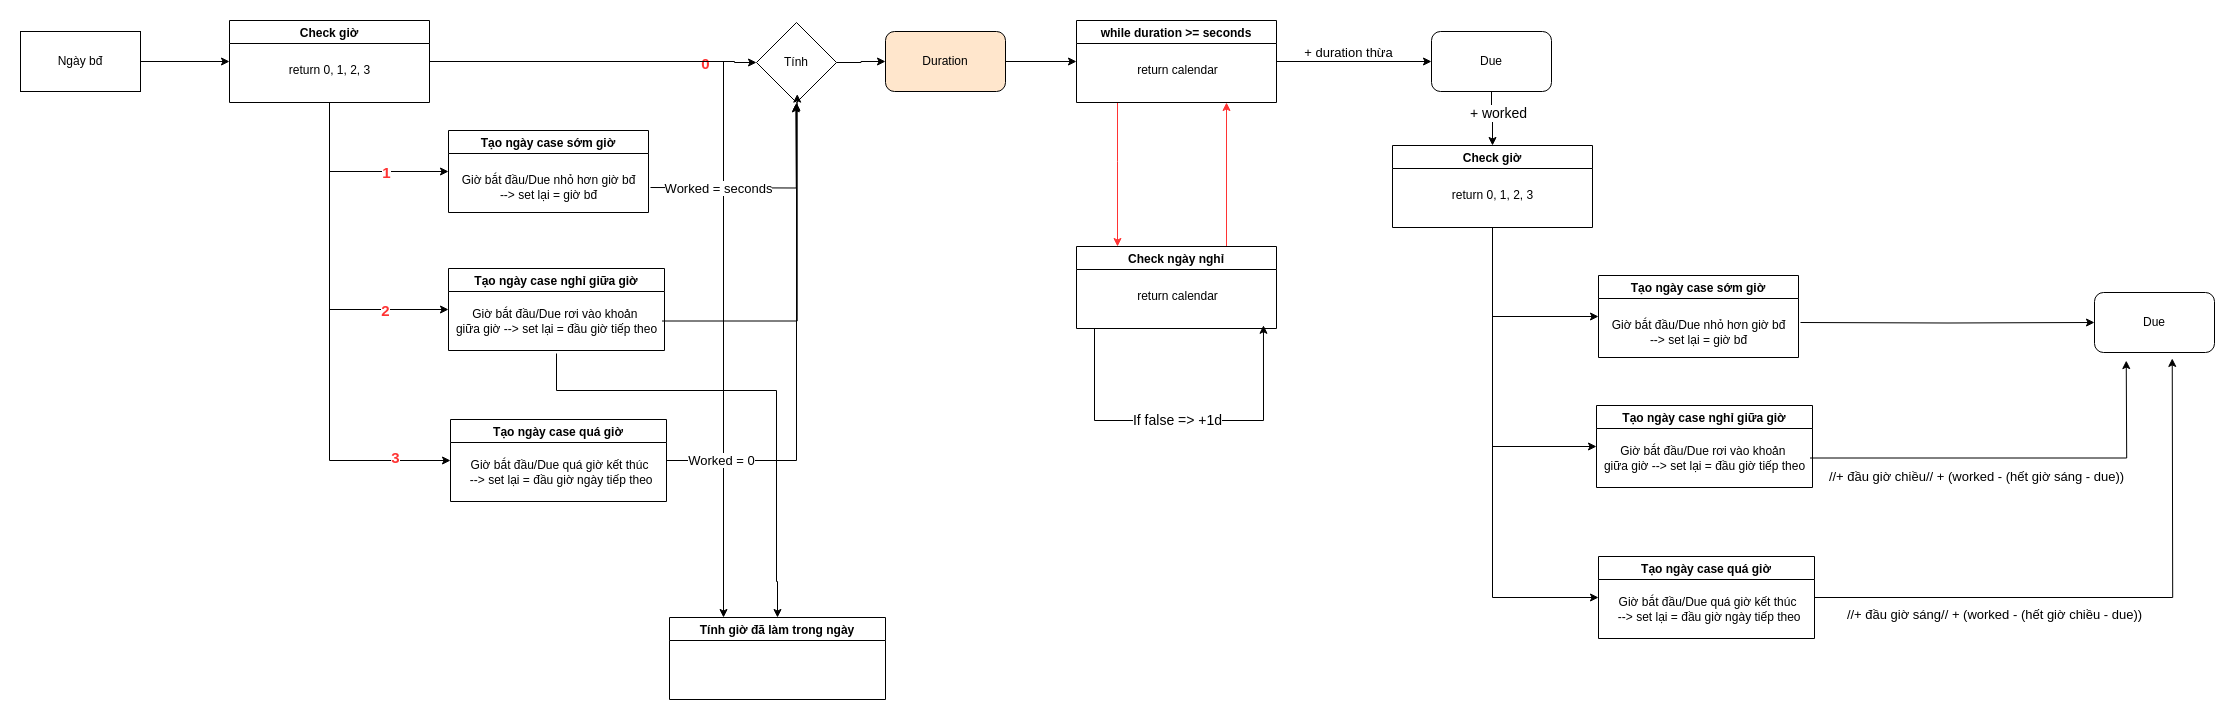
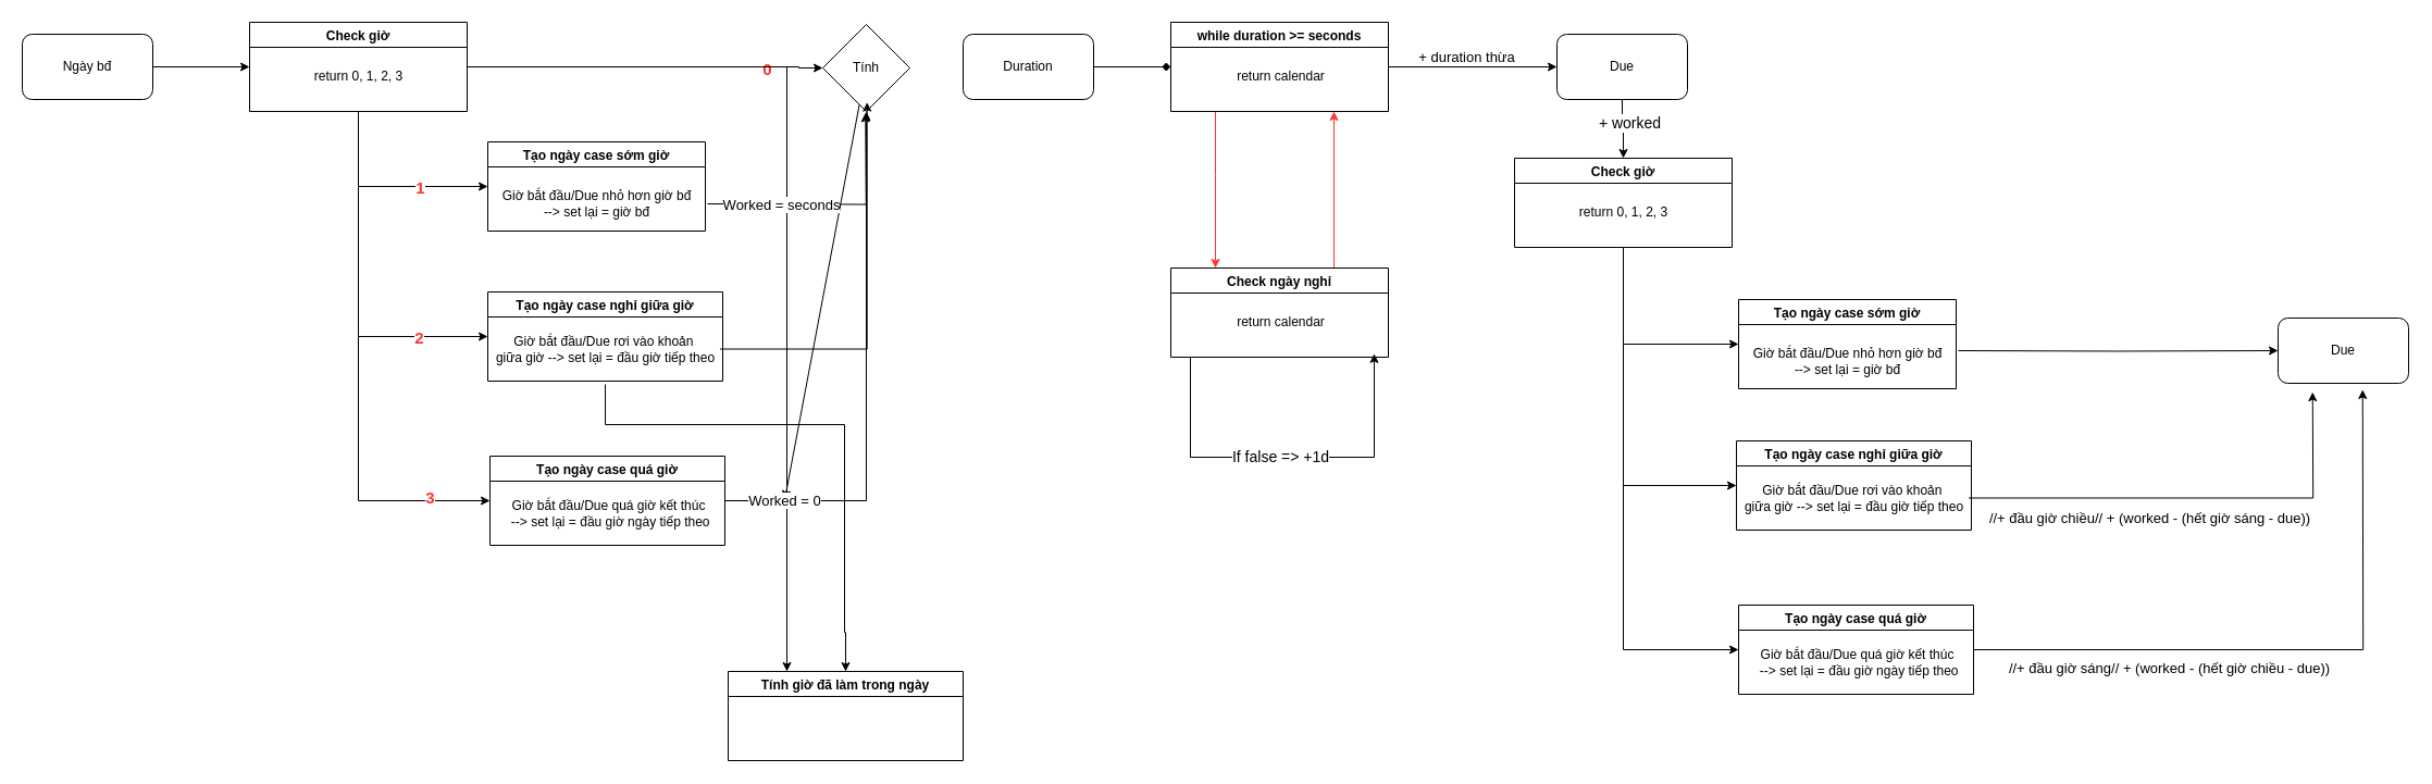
  <mxCell id="0" />
  <mxCell id="1" parent="0" />
  <mxCell id="2" value="Tạo ngày case sớm giờ" style="swimlane;" parent="1" vertex="1"><mxGeometry x="448" y="130" width="200" height="82" as="geometry" /></mxCell>
  <mxCell id="3" value="Giờ bắt đầu/Due nhỏ hơn giờ bđ &lt;br&gt;--&amp;gt; set lại = giờ bđ" style="text;html=1;align=center;verticalAlign=middle;resizable=0;points=[];autosize=1;strokeColor=none;" parent="2" vertex="1"><mxGeometry x="8" y="41" width="184" height="31" as="geometry" /></mxCell>
  <mxCell id="4" value="Tạo ngày case nghỉ giữa giờ" style="swimlane;" parent="1" vertex="1"><mxGeometry x="448" y="268" width="216" height="82" as="geometry" /></mxCell>
  <mxCell id="5" value="Giờ bắt đầu/Due rơi vào khoản&amp;nbsp;&lt;br&gt;giữa giờ --&amp;gt; set lại = đầu giờ tiếp theo" style="text;html=1;align=center;verticalAlign=middle;resizable=0;points=[];autosize=1;strokeColor=none;" parent="4" vertex="1"><mxGeometry x="2.5" y="37" width="211" height="31" as="geometry" /></mxCell>
  <mxCell id="6" style="edgeStyle=orthogonalEdgeStyle;rounded=0;orthogonalLoop=1;jettySize=auto;html=1;entryX=0.5;entryY=1;entryDx=0;entryDy=0;" parent="1" source="7" target="35" edge="1"><mxGeometry relative="1" as="geometry"><Array as="points"><mxPoint x="796" y="460" /></Array></mxGeometry></mxCell>
  <mxCell id="7" value="Tạo ngày case quá giờ" style="swimlane;" parent="1" vertex="1"><mxGeometry x="450" y="419" width="216" height="82" as="geometry" /></mxCell>
  <mxCell id="8" value="Giờ bắt đầu/Due quá giờ kết thúc&lt;br&gt;&amp;nbsp;--&amp;gt; set lại = đầu giờ ngày tiếp theo" style="text;html=1;align=center;verticalAlign=middle;resizable=0;points=[];autosize=1;strokeColor=none;" parent="7" vertex="1"><mxGeometry x="10.5" y="37" width="196" height="31" as="geometry" /></mxCell>
  <mxCell id="9" style="edgeStyle=orthogonalEdgeStyle;rounded=0;orthogonalLoop=1;jettySize=auto;html=1;strokeColor=#FF3333;" parent="1" source="12" target="30" edge="1"><mxGeometry relative="1" as="geometry"><Array as="points"><mxPoint x="1117" y="161" /><mxPoint x="1117" y="161" /></Array></mxGeometry></mxCell>
  <mxCell id="10" style="edgeStyle=orthogonalEdgeStyle;rounded=0;orthogonalLoop=1;jettySize=auto;html=1;entryX=0;entryY=0.5;entryDx=0;entryDy=0;strokeColor=#000000;" parent="1" source="12" target="43" edge="1"><mxGeometry relative="1" as="geometry" /></mxCell>
  <mxCell id="11" value="&lt;font style=&quot;font-size: 13px&quot;&gt;+ duration thừa&lt;/font&gt;" style="edgeLabel;html=1;align=center;verticalAlign=middle;resizable=0;points=[];" parent="10" vertex="1" connectable="0"><mxGeometry x="-0.192" y="1" relative="1" as="geometry"><mxPoint x="8" y="-9" as="offset" /></mxGeometry></mxCell>
  <mxCell id="12" value="while duration &gt;= seconds" style="swimlane;" parent="1" vertex="1"><mxGeometry x="1076" y="20" width="200" height="82" as="geometry" /></mxCell>
  <mxCell id="13" value="return calendar" style="text;html=1;align=center;verticalAlign=middle;resizable=0;points=[];autosize=1;strokeColor=none;" parent="12" vertex="1"><mxGeometry x="55" y="41" width="91" height="18" as="geometry" /></mxCell>
  <mxCell id="14" style="edgeStyle=orthogonalEdgeStyle;rounded=0;orthogonalLoop=1;jettySize=auto;html=1;entryX=0;entryY=0.5;entryDx=0;entryDy=0;" parent="1" source="15" target="25" edge="1"><mxGeometry relative="1" as="geometry" /></mxCell>
- <mxCell id="15" value="Ngày bđ" style="whiteSpace=wrap;html=1;rounded=0;" parent="1" vertex="1"><mxGeometry x="20" y="31" width="120" height="60" as="geometry" /></mxCell>
+ <mxCell id="15" value="Ngày bđ" style="rounded=1;whiteSpace=wrap;html=1;" parent="1" vertex="1"><mxGeometry x="20" y="31" width="120" height="60" as="geometry" /></mxCell>
  <mxCell id="16" style="edgeStyle=orthogonalEdgeStyle;rounded=0;orthogonalLoop=1;jettySize=auto;html=1;entryX=0;entryY=0.5;entryDx=0;entryDy=0;" parent="1" source="25" target="2" edge="1"><mxGeometry relative="1" as="geometry"><Array as="points"><mxPoint x="329" y="171" /></Array></mxGeometry></mxCell>
  <mxCell id="17" value="&lt;font color=&quot;#ff3333&quot; size=&quot;1&quot;&gt;&lt;b style=&quot;font-size: 15px&quot;&gt;1&lt;/b&gt;&lt;/font&gt;" style="edgeLabel;html=1;align=center;verticalAlign=middle;resizable=0;points=[];" parent="16" vertex="1" connectable="0"><mxGeometry x="-0.024" relative="1" as="geometry"><mxPoint x="33" as="offset" /></mxGeometry></mxCell>
  <mxCell id="18" style="edgeStyle=orthogonalEdgeStyle;rounded=0;orthogonalLoop=1;jettySize=auto;html=1;entryX=0;entryY=0.5;entryDx=0;entryDy=0;" parent="1" source="25" target="4" edge="1"><mxGeometry relative="1" as="geometry"><Array as="points"><mxPoint x="329" y="309" /></Array></mxGeometry></mxCell>
  <mxCell id="19" value="&lt;font color=&quot;#ff3333&quot; size=&quot;1&quot;&gt;&lt;b style=&quot;font-size: 15px&quot;&gt;2&lt;/b&gt;&lt;/font&gt;" style="edgeLabel;html=1;align=center;verticalAlign=middle;resizable=0;points=[];" parent="18" vertex="1" connectable="0"><mxGeometry x="0.153" y="-1" relative="1" as="geometry"><mxPoint x="56" y="19" as="offset" /></mxGeometry></mxCell>
  <mxCell id="20" style="edgeStyle=orthogonalEdgeStyle;rounded=0;orthogonalLoop=1;jettySize=auto;html=1;" parent="1" source="25" target="7" edge="1"><mxGeometry relative="1" as="geometry"><Array as="points"><mxPoint x="329" y="460" /></Array></mxGeometry></mxCell>
  <mxCell id="21" value="&lt;font style=&quot;font-size: 15px&quot; color=&quot;#ff3333&quot;&gt;&lt;b&gt;3&lt;/b&gt;&lt;/font&gt;" style="edgeLabel;html=1;align=center;verticalAlign=middle;resizable=0;points=[];" parent="20" vertex="1" connectable="0"><mxGeometry x="-0.425" y="2" relative="1" as="geometry"><mxPoint x="63" y="216" as="offset" /></mxGeometry></mxCell>
  <mxCell id="22" style="edgeStyle=orthogonalEdgeStyle;rounded=0;orthogonalLoop=1;jettySize=auto;html=1;entryX=0.25;entryY=0;entryDx=0;entryDy=0;" parent="1" source="25" target="39" edge="1"><mxGeometry relative="1" as="geometry"><mxPoint x="779" y="616" as="targetPoint" /><Array as="points"><mxPoint x="723" y="61" /></Array></mxGeometry></mxCell>
  <mxCell id="23" value="&lt;font size=&quot;1&quot; color=&quot;#ff3333&quot;&gt;&lt;b style=&quot;font-size: 15px&quot;&gt;0&lt;/b&gt;&lt;/font&gt;" style="edgeLabel;html=1;align=center;verticalAlign=middle;resizable=0;points=[];" parent="22" vertex="1" connectable="0"><mxGeometry x="-0.354" y="-1" relative="1" as="geometry"><mxPoint as="offset" /></mxGeometry></mxCell>
  <mxCell id="24" style="edgeStyle=orthogonalEdgeStyle;rounded=0;orthogonalLoop=1;jettySize=auto;html=1;strokeColor=#000000;" parent="1" source="25" target="35" edge="1"><mxGeometry relative="1" as="geometry"><Array as="points"><mxPoint x="734" y="61" /><mxPoint x="734" y="62" /></Array></mxGeometry></mxCell>
  <mxCell id="25" value="Check giờ" style="swimlane;" parent="1" vertex="1"><mxGeometry x="229" y="20" width="200" height="82" as="geometry" /></mxCell>
  <mxCell id="26" value="return 0, 1, 2, 3" style="text;html=1;align=center;verticalAlign=middle;resizable=0;points=[];autosize=1;strokeColor=none;" parent="25" vertex="1"><mxGeometry x="54" y="41" width="92" height="18" as="geometry" /></mxCell>
  <mxCell id="27" style="edgeStyle=orthogonalEdgeStyle;rounded=0;orthogonalLoop=1;jettySize=auto;html=1;entryX=0.75;entryY=1;entryDx=0;entryDy=0;strokeColor=#FF3333;exitX=0.75;exitY=0;exitDx=0;exitDy=0;" parent="1" source="30" target="12" edge="1"><mxGeometry relative="1" as="geometry"><mxPoint x="1092" y="250" as="sourcePoint" /><Array as="points"><mxPoint x="1226" y="246" /><mxPoint x="1226" y="102" /></Array></mxGeometry></mxCell>
  <mxCell id="28" style="edgeStyle=orthogonalEdgeStyle;rounded=0;orthogonalLoop=1;jettySize=auto;html=1;strokeColor=#000000;" parent="1" source="30" edge="1"><mxGeometry relative="1" as="geometry"><mxPoint x="1262.965" y="324.782" as="targetPoint" /><Array as="points"><mxPoint x="1094" y="420" /><mxPoint x="1263" y="420" /></Array></mxGeometry></mxCell>
  <mxCell id="29" value="&lt;font style=&quot;font-size: 14px&quot;&gt;If false =&amp;gt; +1d&lt;/font&gt;" style="edgeLabel;html=1;align=center;verticalAlign=middle;resizable=0;points=[];" parent="28" vertex="1" connectable="0"><mxGeometry x="-0.15" y="-5" relative="1" as="geometry"><mxPoint x="23" y="-6" as="offset" /></mxGeometry></mxCell>
  <mxCell id="30" value="Check ngày nghỉ" style="swimlane;" parent="1" vertex="1"><mxGeometry x="1076" y="246" width="200" height="82" as="geometry" /></mxCell>
  <mxCell id="31" value="return calendar" style="text;html=1;align=center;verticalAlign=middle;resizable=0;points=[];autosize=1;strokeColor=none;" parent="30" vertex="1"><mxGeometry x="55" y="41" width="91" height="18" as="geometry" /></mxCell>
- <mxCell id="32" style="edgeStyle=orthogonalEdgeStyle;rounded=0;orthogonalLoop=1;jettySize=auto;html=1;entryX=0;entryY=0.5;entryDx=0;entryDy=0;" parent="1" source="33" target="12" edge="1"><mxGeometry relative="1" as="geometry" /></mxCell>
- <mxCell id="33" value="Duration" style="rounded=1;whiteSpace=wrap;html=1;fillColor=#ffe6cc;" parent="1" vertex="1"><mxGeometry x="885" y="31" width="120" height="60" as="geometry" /></mxCell>
- <mxCell id="34" style="edgeStyle=orthogonalEdgeStyle;rounded=0;orthogonalLoop=1;jettySize=auto;html=1;entryX=0;entryY=0.5;entryDx=0;entryDy=0;strokeColor=#000000;" parent="1" source="35" target="33" edge="1"><mxGeometry relative="1" as="geometry" /></mxCell>
+ <mxCell id="32" style="edgeStyle=orthogonalEdgeStyle;rounded=0;orthogonalLoop=1;jettySize=auto;html=1;entryX=0;entryY=0.5;entryDx=0;entryDy=0;endArrow=diamond;" parent="1" source="33" target="12" edge="1"><mxGeometry relative="1" as="geometry" /></mxCell>
+ <mxCell id="33" value="Duration" style="rounded=1;whiteSpace=wrap;html=1;" parent="1" vertex="1"><mxGeometry x="885" y="31" width="120" height="60" as="geometry" /></mxCell>
+ <mxCell id="34" style="edgeStyle=orthogonalEdgeStyle;rounded=0;orthogonalLoop=1;jettySize=auto;html=1;strokeColor=#000000;" parent="1" source="35" target="38" edge="1"><mxGeometry relative="1" as="geometry" /></mxCell>
  <mxCell id="35" value="Tính" style="rhombus;whiteSpace=wrap;html=1;" parent="1" vertex="1"><mxGeometry x="756" y="22" width="80" height="80" as="geometry" /></mxCell>
  <mxCell id="36" style="edgeStyle=orthogonalEdgeStyle;rounded=0;orthogonalLoop=1;jettySize=auto;html=1;strokeColor=#000000;" parent="1" edge="1"><mxGeometry relative="1" as="geometry"><mxPoint x="795.265" y="103.388" as="targetPoint" /><mxPoint x="650" y="187" as="sourcePoint" /></mxGeometry></mxCell>
  <mxCell id="37" value="&lt;font style=&quot;font-size: 13px&quot;&gt;Worked = seconds&lt;/font&gt;" style="edgeLabel;html=1;align=center;verticalAlign=middle;resizable=0;points=[];" parent="36" vertex="1" connectable="0"><mxGeometry x="-0.574" y="-1" relative="1" as="geometry"><mxPoint x="19" y="-1" as="offset" /></mxGeometry></mxCell>
  <mxCell id="38" value="&lt;font style=&quot;font-size: 13px&quot;&gt;Worked = 0&lt;/font&gt;" style="edgeLabel;html=1;align=center;verticalAlign=middle;resizable=0;points=[];" parent="1" vertex="1" connectable="0"><mxGeometry x="720.995" y="459" as="geometry" /></mxCell>
  <mxCell id="39" value="Tính giờ đã làm trong ngày" style="swimlane;" parent="1" vertex="1"><mxGeometry x="669" y="617" width="216" height="82" as="geometry" /></mxCell>
  <mxCell id="40" style="edgeStyle=orthogonalEdgeStyle;rounded=0;orthogonalLoop=1;jettySize=auto;html=1;entryX=0.5;entryY=0;entryDx=0;entryDy=0;strokeColor=#000000;" parent="1" target="39" edge="1"><mxGeometry relative="1" as="geometry"><mxPoint x="556" y="353" as="sourcePoint" /><Array as="points"><mxPoint x="556" y="390" /><mxPoint x="776" y="390" /><mxPoint x="776" y="581" /></Array></mxGeometry></mxCell>
  <mxCell id="41" style="edgeStyle=orthogonalEdgeStyle;rounded=0;orthogonalLoop=1;jettySize=auto;html=1;entryX=0.509;entryY=0.895;entryDx=0;entryDy=0;entryPerimeter=0;strokeColor=#000000;" parent="1" source="5" target="35" edge="1"><mxGeometry relative="1" as="geometry" /></mxCell>
  <mxCell id="42" style="edgeStyle=orthogonalEdgeStyle;rounded=0;orthogonalLoop=1;jettySize=auto;html=1;strokeColor=#000000;" parent="1" source="43" target="55" edge="1"><mxGeometry relative="1" as="geometry" /></mxCell>
  <mxCell id="43" value="Due" style="rounded=1;whiteSpace=wrap;html=1;" parent="1" vertex="1"><mxGeometry x="1431" y="31" width="120" height="60" as="geometry" /></mxCell>
  <mxCell id="44" value="Tạo ngày case sớm giờ" style="swimlane;" parent="1" vertex="1"><mxGeometry x="1598" y="275" width="200" height="82" as="geometry" /></mxCell>
  <mxCell id="45" value="Giờ bắt đầu/Due nhỏ hơn giờ bđ &lt;br&gt;--&amp;gt; set lại = giờ bđ" style="text;html=1;align=center;verticalAlign=middle;resizable=0;points=[];autosize=1;strokeColor=none;" parent="44" vertex="1"><mxGeometry x="8" y="41" width="184" height="31" as="geometry" /></mxCell>
  <mxCell id="46" value="Tạo ngày case nghỉ giữa giờ" style="swimlane;" parent="1" vertex="1"><mxGeometry x="1596" y="405" width="216" height="82" as="geometry" /></mxCell>
  <mxCell id="47" value="Giờ bắt đầu/Due rơi vào khoản&amp;nbsp;&lt;br&gt;giữa giờ --&amp;gt; set lại = đầu giờ tiếp theo" style="text;html=1;align=center;verticalAlign=middle;resizable=0;points=[];autosize=1;strokeColor=none;" parent="46" vertex="1"><mxGeometry x="2.5" y="37" width="211" height="31" as="geometry" /></mxCell>
  <mxCell id="48" style="edgeStyle=orthogonalEdgeStyle;rounded=0;orthogonalLoop=1;jettySize=auto;html=1;strokeColor=#000000;" parent="1" source="50" edge="1"><mxGeometry relative="1" as="geometry"><mxPoint x="2171.736" y="357.933" as="targetPoint" /></mxGeometry></mxCell>
  <mxCell id="49" value="&lt;span style=&quot;font-size: 13px&quot;&gt;//+ đầu giờ sáng// + (worked - (hết giờ chiều - due))&lt;/span&gt;" style="edgeLabel;html=1;align=center;verticalAlign=middle;resizable=0;points=[];" parent="48" vertex="1" connectable="0"><mxGeometry x="-0.558" y="3" relative="1" as="geometry"><mxPoint x="47" y="19" as="offset" /></mxGeometry></mxCell>
  <mxCell id="50" value="Tạo ngày case quá giờ" style="swimlane;" parent="1" vertex="1"><mxGeometry x="1598" y="556" width="216" height="82" as="geometry" /></mxCell>
  <mxCell id="51" value="Giờ bắt đầu/Due quá giờ kết thúc&lt;br&gt;&amp;nbsp;--&amp;gt; set lại = đầu giờ ngày tiếp theo" style="text;html=1;align=center;verticalAlign=middle;resizable=0;points=[];autosize=1;strokeColor=none;" parent="50" vertex="1"><mxGeometry x="10.5" y="37" width="196" height="31" as="geometry" /></mxCell>
  <mxCell id="52" style="edgeStyle=orthogonalEdgeStyle;rounded=0;orthogonalLoop=1;jettySize=auto;html=1;entryX=0;entryY=0.5;entryDx=0;entryDy=0;strokeColor=#000000;" parent="1" source="55" target="44" edge="1"><mxGeometry relative="1" as="geometry"><Array as="points"><mxPoint x="1492" y="316" /></Array></mxGeometry></mxCell>
  <mxCell id="53" style="edgeStyle=orthogonalEdgeStyle;rounded=0;orthogonalLoop=1;jettySize=auto;html=1;entryX=0;entryY=0.5;entryDx=0;entryDy=0;strokeColor=#000000;" parent="1" source="55" target="46" edge="1"><mxGeometry relative="1" as="geometry"><Array as="points"><mxPoint x="1492" y="446" /></Array></mxGeometry></mxCell>
  <mxCell id="54" style="edgeStyle=orthogonalEdgeStyle;rounded=0;orthogonalLoop=1;jettySize=auto;html=1;entryX=0;entryY=0.5;entryDx=0;entryDy=0;strokeColor=#000000;" parent="1" source="55" target="50" edge="1"><mxGeometry relative="1" as="geometry"><Array as="points"><mxPoint x="1492" y="597" /></Array></mxGeometry></mxCell>
  <mxCell id="55" value="Check giờ" style="swimlane;" parent="1" vertex="1"><mxGeometry x="1392" y="145" width="200" height="82" as="geometry" /></mxCell>
  <mxCell id="56" value="return 0, 1, 2, 3" style="text;html=1;align=center;verticalAlign=middle;resizable=0;points=[];autosize=1;strokeColor=none;" parent="55" vertex="1"><mxGeometry x="54" y="41" width="92" height="18" as="geometry" /></mxCell>
  <mxCell id="57" value="&lt;font style=&quot;font-size: 14px&quot;&gt;+ worked&lt;/font&gt;" style="edgeLabel;html=1;align=center;verticalAlign=middle;resizable=0;points=[];" parent="1" vertex="1" connectable="0"><mxGeometry x="1297.996" y="242.999" as="geometry"><mxPoint x="200" y="-130" as="offset" /></mxGeometry></mxCell>
  <mxCell id="58" value="Due" style="rounded=1;whiteSpace=wrap;html=1;" parent="1" vertex="1"><mxGeometry x="2094" y="292" width="120" height="60" as="geometry" /></mxCell>
  <mxCell id="59" style="edgeStyle=orthogonalEdgeStyle;rounded=0;orthogonalLoop=1;jettySize=auto;html=1;strokeColor=#000000;" parent="1" target="58" edge="1"><mxGeometry relative="1" as="geometry"><mxPoint x="1800" y="322" as="sourcePoint" /></mxGeometry></mxCell>
  <mxCell id="60" value="&lt;font style=&quot;font-size: 13px&quot;&gt;//+ đầu giờ chiều// + (worked - (hết giờ sáng - due))&lt;/font&gt;" style="edgeStyle=orthogonalEdgeStyle;rounded=0;orthogonalLoop=1;jettySize=auto;html=1;strokeColor=#000000;" parent="1" source="47" edge="1"><mxGeometry x="-0.195" y="-18" relative="1" as="geometry"><mxPoint x="2125.746" y="360.072" as="targetPoint" /><mxPoint x="-1" as="offset" /></mxGeometry></mxCell>
